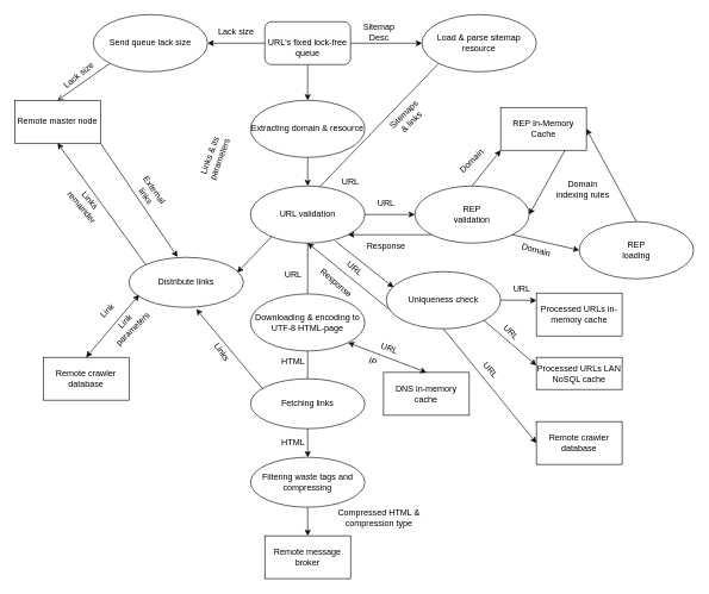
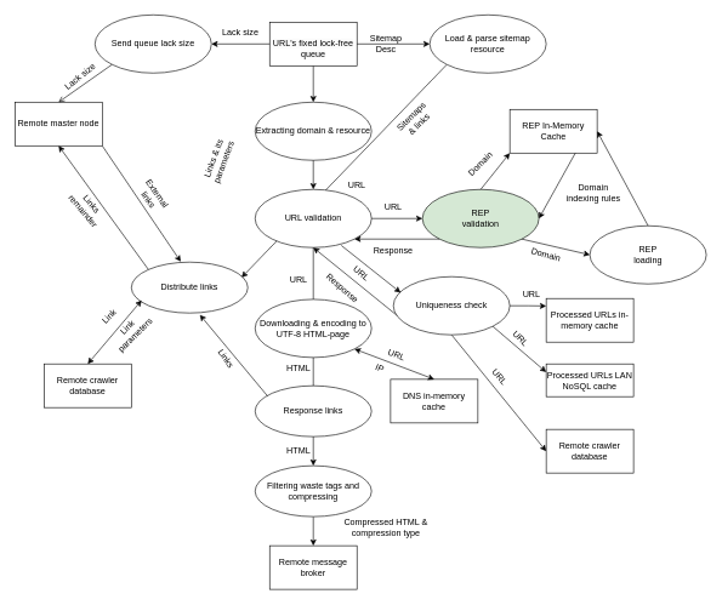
  <mxCell id="0" />
  <mxCell id="1" parent="0" />
  <mxCell id="2" value="" style="endArrow=classic;html=1;rounded=0;exitX=0;exitY=1;exitDx=0;exitDy=0;entryX=0.946;entryY=0.302;entryDx=0;entryDy=0;entryPerimeter=0;" edge="1" parent="1" source="71" target="50"><mxGeometry width="50" height="50" relative="1" as="geometry"><mxPoint x="570" y="200" as="sourcePoint" /><mxPoint x="620" y="150" as="targetPoint" /></mxGeometry></mxCell>
  <mxCell id="3" value="Extracting domain &amp;amp; resource" style="ellipse;whiteSpace=wrap;html=1;" parent="1" vertex="1"><mxGeometry x="350" y="140" width="160" height="80" as="geometry" /></mxCell>
  <mxCell id="4" value="" style="endArrow=classic;html=1;rounded=0;entryX=0.5;entryY=0;entryDx=0;entryDy=0;exitX=0.5;exitY=1;exitDx=0;exitDy=0;" parent="1" source="7" target="3" edge="1"><mxGeometry width="50" height="50" relative="1" as="geometry"><mxPoint x="410" y="100" as="sourcePoint" /><mxPoint x="420" y="50" as="targetPoint" /></mxGeometry></mxCell>
  <mxCell id="5" value="URL" style="text;html=1;strokeColor=none;fillColor=none;align=center;verticalAlign=middle;whiteSpace=wrap;rounded=0;" parent="1" vertex="1"><mxGeometry x="510" y="270" width="60" height="30" as="geometry" /></mxCell>
  <mxCell id="6" value="URL" style="text;html=1;strokeColor=none;fillColor=none;align=center;verticalAlign=middle;whiteSpace=wrap;rounded=0;" parent="1" vertex="1"><mxGeometry x="460" y="230" width="60" height="50" as="geometry" /></mxCell>
- <mxCell id="7" value="&lt;br&gt;&lt;span style=&quot;color: rgb(0, 0, 0); font-family: Helvetica; font-size: 12px; font-style: normal; font-variant-ligatures: normal; font-variant-caps: normal; font-weight: 400; letter-spacing: normal; orphans: 2; text-align: center; text-indent: 0px; text-transform: none; widows: 2; word-spacing: 0px; -webkit-text-stroke-width: 0px; background-color: rgb(251, 251, 251); text-decoration-thickness: initial; text-decoration-style: initial; text-decoration-color: initial; float: none; display: inline !important;&quot;&gt;URL's fixed lock-free queue&lt;/span&gt;" style="whiteSpace=wrap;html=1;rounded=1;" parent="1" vertex="1"><mxGeometry x="370" y="30" width="120" height="60" as="geometry" /></mxCell>
+ <mxCell id="7" value="&lt;br&gt;&lt;span style=&quot;color: rgb(0, 0, 0); font-family: Helvetica; font-size: 12px; font-style: normal; font-variant-ligatures: normal; font-variant-caps: normal; font-weight: 400; letter-spacing: normal; orphans: 2; text-align: center; text-indent: 0px; text-transform: none; widows: 2; word-spacing: 0px; -webkit-text-stroke-width: 0px; background-color: rgb(251, 251, 251); text-decoration-thickness: initial; text-decoration-style: initial; text-decoration-color: initial; float: none; display: inline !important;&quot;&gt;URL's fixed lock-free queue&lt;/span&gt;" style="rounded=0;whiteSpace=wrap;html=1;" parent="1" vertex="1"><mxGeometry x="370" y="30" width="120" height="60" as="geometry" /></mxCell>
  <mxCell id="8" value="" style="endArrow=classic;html=1;rounded=0;exitX=0.5;exitY=1;exitDx=0;exitDy=0;entryX=0.5;entryY=0;entryDx=0;entryDy=0;" parent="1" source="3" target="9" edge="1"><mxGeometry width="50" height="50" relative="1" as="geometry"><mxPoint x="510" y="350" as="sourcePoint" /><mxPoint x="430" y="260" as="targetPoint" /></mxGeometry></mxCell>
  <mxCell id="9" value="URL validation" style="ellipse;whiteSpace=wrap;html=1;" parent="1" vertex="1"><mxGeometry x="350" y="260" width="160" height="80" as="geometry" /></mxCell>
  <mxCell id="10" value="REP In-Memory Cache" style="rounded=0;whiteSpace=wrap;html=1;" parent="1" vertex="1"><mxGeometry x="700" y="150" width="120" height="60" as="geometry" /></mxCell>
- <mxCell id="11" value="REP&lt;br&gt;validation" style="ellipse;whiteSpace=wrap;html=1;" parent="1" vertex="1"><mxGeometry x="580" y="260" width="160" height="80" as="geometry" /></mxCell>
+ <mxCell id="11" value="REP&lt;br&gt;validation" style="ellipse;whiteSpace=wrap;html=1;fillColor=#d5e8d4;" parent="1" vertex="1"><mxGeometry x="580" y="260" width="160" height="80" as="geometry" /></mxCell>
  <mxCell id="12" value="" style="endArrow=classic;html=1;rounded=0;exitX=1;exitY=0.5;exitDx=0;exitDy=0;entryX=0;entryY=0.5;entryDx=0;entryDy=0;" parent="1" source="9" target="11" edge="1"><mxGeometry width="50" height="50" relative="1" as="geometry"><mxPoint x="530" y="320" as="sourcePoint" /><mxPoint x="570" y="400" as="targetPoint" /></mxGeometry></mxCell>
  <mxCell id="13" value="" style="endArrow=classic;html=1;rounded=0;exitX=0.5;exitY=0;exitDx=0;exitDy=0;entryX=0;entryY=1;entryDx=0;entryDy=0;" parent="1" source="11" target="10" edge="1"><mxGeometry width="50" height="50" relative="1" as="geometry"><mxPoint x="780" y="290" as="sourcePoint" /><mxPoint x="830" y="240" as="targetPoint" /></mxGeometry></mxCell>
  <mxCell id="14" value="Domain" style="text;html=1;strokeColor=none;fillColor=none;align=center;verticalAlign=middle;whiteSpace=wrap;rounded=0;rotation=-45;" parent="1" vertex="1"><mxGeometry x="630" y="210" width="60" height="30" as="geometry" /></mxCell>
  <mxCell id="15" value="" style="endArrow=classic;html=1;rounded=0;entryX=1;entryY=0.5;entryDx=0;entryDy=0;exitX=0.75;exitY=1;exitDx=0;exitDy=0;" parent="1" source="10" target="11" edge="1"><mxGeometry width="50" height="50" relative="1" as="geometry"><mxPoint x="940" y="360" as="sourcePoint" /><mxPoint x="990" y="310" as="targetPoint" /></mxGeometry></mxCell>
  <mxCell id="16" value="Domain indexing rules" style="text;html=1;strokeColor=none;fillColor=none;align=center;verticalAlign=middle;whiteSpace=wrap;rounded=0;" parent="1" vertex="1"><mxGeometry x="770" y="250" width="90" height="30" as="geometry" /></mxCell>
  <mxCell id="17" value="REP&lt;br&gt;loading" style="ellipse;whiteSpace=wrap;html=1;" parent="1" vertex="1"><mxGeometry x="810" y="310" width="160" height="80" as="geometry" /></mxCell>
  <mxCell id="18" value="" style="endArrow=classic;html=1;rounded=0;exitX=1;exitY=1;exitDx=0;exitDy=0;entryX=0;entryY=0.5;entryDx=0;entryDy=0;" parent="1" source="11" target="17" edge="1"><mxGeometry width="50" height="50" relative="1" as="geometry"><mxPoint x="630" y="480" as="sourcePoint" /><mxPoint x="680" y="430" as="targetPoint" /></mxGeometry></mxCell>
  <mxCell id="19" value="Domain" style="text;html=1;strokeColor=none;fillColor=none;align=center;verticalAlign=middle;whiteSpace=wrap;rounded=0;rotation=15;" parent="1" vertex="1"><mxGeometry x="720" y="335" width="60" height="30" as="geometry" /></mxCell>
  <mxCell id="20" value="" style="endArrow=classic;html=1;rounded=0;entryX=1;entryY=0.5;entryDx=0;entryDy=0;exitX=0.5;exitY=0;exitDx=0;exitDy=0;" parent="1" source="17" target="10" edge="1"><mxGeometry width="50" height="50" relative="1" as="geometry"><mxPoint x="960" y="290" as="sourcePoint" /><mxPoint x="1010" y="240" as="targetPoint" /></mxGeometry></mxCell>
  <mxCell id="21" value="" style="endArrow=classic;html=1;rounded=0;exitX=0;exitY=1;exitDx=0;exitDy=0;entryX=1;entryY=1;entryDx=0;entryDy=0;" parent="1" source="11" target="9" edge="1"><mxGeometry width="50" height="50" relative="1" as="geometry"><mxPoint x="550" y="440" as="sourcePoint" /><mxPoint x="600" y="390" as="targetPoint" /></mxGeometry></mxCell>
  <mxCell id="22" value="Response" style="text;html=1;strokeColor=none;fillColor=none;align=center;verticalAlign=middle;whiteSpace=wrap;rounded=0;" parent="1" vertex="1"><mxGeometry x="510" y="330" width="60" height="30" as="geometry" /></mxCell>
  <mxCell id="23" style="rounded=0;orthogonalLoop=1;jettySize=auto;html=1;exitX=1;exitY=1;exitDx=0;exitDy=0;entryX=0;entryY=0.25;entryDx=0;entryDy=0;" parent="1" source="26" target="30" edge="1"><mxGeometry relative="1" as="geometry"><mxPoint x="676.667" y="540" as="targetPoint" /></mxGeometry></mxCell>
  <mxCell id="24" style="rounded=0;orthogonalLoop=1;jettySize=auto;html=1;exitX=0.5;exitY=1;exitDx=0;exitDy=0;entryX=0;entryY=0.5;entryDx=0;entryDy=0;" parent="1" source="26" target="31" edge="1"><mxGeometry relative="1" as="geometry"><mxPoint x="730" y="610" as="targetPoint" /></mxGeometry></mxCell>
  <mxCell id="25" style="rounded=0;orthogonalLoop=1;jettySize=auto;html=1;exitX=0;exitY=1;exitDx=0;exitDy=0;entryX=0.5;entryY=1;entryDx=0;entryDy=0;" parent="1" source="26" target="9" edge="1"><mxGeometry relative="1" as="geometry" /></mxCell>
  <mxCell id="26" value="Uniqueness check" style="ellipse;whiteSpace=wrap;html=1;" parent="1" vertex="1"><mxGeometry x="540" y="380" width="160" height="80" as="geometry" /></mxCell>
  <mxCell id="27" value="" style="endArrow=classic;html=1;rounded=0;exitX=0.74;exitY=0.963;exitDx=0;exitDy=0;exitPerimeter=0;entryX=0.063;entryY=0.275;entryDx=0;entryDy=0;entryPerimeter=0;" parent="1" source="9" target="26" edge="1"><mxGeometry width="50" height="50" relative="1" as="geometry"><mxPoint x="670" y="320" as="sourcePoint" /><mxPoint x="720" y="270" as="targetPoint" /></mxGeometry></mxCell>
  <mxCell id="28" value="URL" style="text;html=1;strokeColor=none;fillColor=none;align=center;verticalAlign=middle;whiteSpace=wrap;rounded=0;rotation=40;" parent="1" vertex="1"><mxGeometry x="466.42" y="371.17" width="60" height="10" as="geometry" /></mxCell>
  <mxCell id="29" value="Processed URLs in-memory cache" style="rounded=0;whiteSpace=wrap;html=1;" parent="1" vertex="1"><mxGeometry x="750" y="410" width="120" height="60" as="geometry" /></mxCell>
  <mxCell id="30" value="Processed URLs LAN NoSQL cache" style="rounded=0;whiteSpace=wrap;html=1;" parent="1" vertex="1"><mxGeometry x="750" y="500" width="120" height="45" as="geometry" /></mxCell>
  <mxCell id="31" value="Remote crawler database" style="rounded=0;whiteSpace=wrap;html=1;" parent="1" vertex="1"><mxGeometry x="750" y="590" width="120" height="60" as="geometry" /></mxCell>
  <mxCell id="32" style="edgeStyle=orthogonalEdgeStyle;rounded=0;orthogonalLoop=1;jettySize=auto;html=1;entryX=0;entryY=0.172;entryDx=0;entryDy=0;entryPerimeter=0;" parent="1" source="26" target="29" edge="1"><mxGeometry relative="1" as="geometry" /></mxCell>
  <mxCell id="33" value="URL" style="text;html=1;strokeColor=none;fillColor=none;align=center;verticalAlign=middle;whiteSpace=wrap;rounded=0;" parent="1" vertex="1"><mxGeometry x="700" y="390" width="60" height="30" as="geometry" /></mxCell>
  <mxCell id="34" value="URL" style="text;html=1;strokeColor=none;fillColor=none;align=center;verticalAlign=middle;whiteSpace=wrap;rounded=0;rotation=45;" parent="1" vertex="1"><mxGeometry x="684.52" y="457.73" width="60" height="14.5" as="geometry" /></mxCell>
  <mxCell id="35" value="URL" style="text;html=1;strokeColor=none;fillColor=none;align=center;verticalAlign=middle;whiteSpace=wrap;rounded=0;rotation=50;" parent="1" vertex="1"><mxGeometry x="656.17" y="508.21" width="60" height="20" as="geometry" /></mxCell>
  <mxCell id="36" value="Response" style="text;html=1;strokeColor=none;fillColor=none;align=center;verticalAlign=middle;whiteSpace=wrap;rounded=0;rotation=41;" parent="1" vertex="1"><mxGeometry x="440" y="381.17" width="60" height="30" as="geometry" /></mxCell>
  <mxCell id="37" value="" style="endArrow=none;html=1;rounded=0;exitX=0.5;exitY=1;exitDx=0;exitDy=0;entryX=0.5;entryY=0;entryDx=0;entryDy=0;" parent="1" source="9" target="38" edge="1"><mxGeometry width="50" height="50" relative="1" as="geometry"><mxPoint x="390" y="510" as="sourcePoint" /><mxPoint x="430" y="420" as="targetPoint" /></mxGeometry></mxCell>
  <mxCell id="38" value="Downloading &amp;amp; encoding to UTF-8 HTML-page" style="ellipse;whiteSpace=wrap;html=1;" parent="1" vertex="1"><mxGeometry x="350" y="411.17" width="160" height="80" as="geometry" /></mxCell>
  <mxCell id="39" value="URL" style="text;html=1;strokeColor=none;fillColor=none;align=center;verticalAlign=middle;whiteSpace=wrap;rounded=0;" parent="1" vertex="1"><mxGeometry x="380" y="360" width="60" height="50" as="geometry" /></mxCell>
- <mxCell id="40" value="Fetching links" style="ellipse;whiteSpace=wrap;html=1;" parent="1" vertex="1"><mxGeometry x="350" y="530" width="160" height="70" as="geometry" /></mxCell>
+ <mxCell id="40" value="Response links" style="ellipse;whiteSpace=wrap;html=1;" parent="1" vertex="1"><mxGeometry x="350" y="530" width="160" height="70" as="geometry" /></mxCell>
  <mxCell id="41" value="" style="endArrow=none;html=1;rounded=0;exitX=0.5;exitY=1;exitDx=0;exitDy=0;entryX=0.5;entryY=0;entryDx=0;entryDy=0;" parent="1" source="38" target="40" edge="1"><mxGeometry width="50" height="50" relative="1" as="geometry"><mxPoint x="330" y="550" as="sourcePoint" /><mxPoint x="380" y="500" as="targetPoint" /></mxGeometry></mxCell>
  <mxCell id="42" value="" style="endArrow=classic;html=1;rounded=0;exitX=0.5;exitY=1;exitDx=0;exitDy=0;entryX=0.5;entryY=0;entryDx=0;entryDy=0;" parent="1" source="40" target="46" edge="1"><mxGeometry width="50" height="50" relative="1" as="geometry"><mxPoint x="370" y="720" as="sourcePoint" /><mxPoint x="430" y="660" as="targetPoint" /></mxGeometry></mxCell>
  <mxCell id="43" value="HTML" style="text;html=1;strokeColor=none;fillColor=none;align=center;verticalAlign=middle;whiteSpace=wrap;rounded=0;" parent="1" vertex="1"><mxGeometry x="380" y="491.17" width="60" height="30" as="geometry" /></mxCell>
  <mxCell id="44" value="HTML" style="text;html=1;strokeColor=none;fillColor=none;align=center;verticalAlign=middle;whiteSpace=wrap;rounded=0;" parent="1" vertex="1"><mxGeometry x="380" y="605" width="60" height="30" as="geometry" /></mxCell>
  <mxCell id="45" style="edgeStyle=orthogonalEdgeStyle;rounded=0;orthogonalLoop=1;jettySize=auto;html=1;exitX=0.5;exitY=1;exitDx=0;exitDy=0;" parent="1" source="46" target="47" edge="1"><mxGeometry relative="1" as="geometry" /></mxCell>
  <mxCell id="46" value="Filtering waste tags and compressing" style="ellipse;whiteSpace=wrap;html=1;" parent="1" vertex="1"><mxGeometry x="350" y="640" width="160" height="70" as="geometry" /></mxCell>
  <mxCell id="47" value="Remote message broker" style="rounded=0;whiteSpace=wrap;html=1;" parent="1" vertex="1"><mxGeometry x="370" y="750" width="120" height="60" as="geometry" /></mxCell>
  <mxCell id="48" value="Compressed HTML &amp;amp; compression type" style="text;html=1;strokeColor=none;fillColor=none;align=center;verticalAlign=middle;whiteSpace=wrap;rounded=0;" parent="1" vertex="1"><mxGeometry x="460" y="710" width="140" height="30" as="geometry" /></mxCell>
  <mxCell id="49" value="" style="endArrow=classic;html=1;rounded=0;exitX=0.107;exitY=0.203;exitDx=0;exitDy=0;entryX=0.588;entryY=1.035;entryDx=0;entryDy=0;exitPerimeter=0;entryPerimeter=0;" parent="1" source="40" target="50" edge="1"><mxGeometry width="50" height="50" relative="1" as="geometry"><mxPoint x="290" y="520" as="sourcePoint" /><mxPoint x="340" y="470" as="targetPoint" /></mxGeometry></mxCell>
  <mxCell id="50" value="Distribute links" style="ellipse;whiteSpace=wrap;html=1;" parent="1" vertex="1"><mxGeometry x="180" y="360" width="160" height="70" as="geometry" /></mxCell>
  <mxCell id="51" value="Links" style="text;html=1;strokeColor=none;fillColor=none;align=center;verticalAlign=middle;whiteSpace=wrap;rounded=0;rotation=55;" parent="1" vertex="1"><mxGeometry x="280" y="478.21" width="60" height="30" as="geometry" /></mxCell>
  <mxCell id="52" value="Links &amp;amp; its parameters" style="text;html=1;strokeColor=none;fillColor=none;align=center;verticalAlign=middle;whiteSpace=wrap;rounded=0;rotation=-70;" parent="1" vertex="1"><mxGeometry y="210" width="60" height="20" as="geometry" x="270" /></mxCell>
  <mxCell id="53" value="Remote master node" style="rounded=0;whiteSpace=wrap;html=1;" parent="1" vertex="1"><mxGeometry x="20" y="140" width="120" height="60" as="geometry" /></mxCell>
  <mxCell id="54" value="" style="endArrow=classic;html=1;rounded=0;entryX=0.5;entryY=1;entryDx=0;entryDy=0;exitX=0;exitY=0;exitDx=0;exitDy=0;" parent="1" source="50" target="53" edge="1"><mxGeometry width="50" height="50" relative="1" as="geometry"><mxPoint x="214" y="365" as="sourcePoint" /><mxPoint x="150" y="490" as="targetPoint" /></mxGeometry></mxCell>
  <mxCell id="55" value="Links&lt;br&gt;remainder" style="text;html=1;strokeColor=none;fillColor=none;align=center;verticalAlign=middle;whiteSpace=wrap;rounded=0;rotation=50;" parent="1" vertex="1"><mxGeometry x="90" y="270" width="60" height="30" as="geometry" /></mxCell>
  <mxCell id="56" value="" style="endArrow=classic;html=1;rounded=0;exitX=1;exitY=1;exitDx=0;exitDy=0;entryX=0.424;entryY=-0.009;entryDx=0;entryDy=0;entryPerimeter=0;" parent="1" source="53" target="50" edge="1"><mxGeometry width="50" height="50" relative="1" as="geometry"><mxPoint x="200" y="250" as="sourcePoint" /><mxPoint x="310" y="-20" as="targetPoint" /></mxGeometry></mxCell>
  <mxCell id="57" value="External links" style="text;html=1;strokeColor=none;fillColor=none;align=center;verticalAlign=middle;whiteSpace=wrap;rounded=0;rotation=55;" parent="1" vertex="1"><mxGeometry x="180" y="260" width="60" height="20" as="geometry" /></mxCell>
  <mxCell id="58" value="Remote crawler database" style="rounded=0;whiteSpace=wrap;html=1;" parent="1" vertex="1"><mxGeometry x="60" y="500" width="120" height="60" as="geometry" /></mxCell>
  <mxCell id="59" value="" style="endArrow=classic;startArrow=classic;html=1;rounded=0;entryX=0.088;entryY=0.75;entryDx=0;entryDy=0;entryPerimeter=0;exitX=0.5;exitY=0;exitDx=0;exitDy=0;" parent="1" source="58" target="50" edge="1"><mxGeometry width="50" height="50" relative="1" as="geometry"><mxPoint x="80" y="480" as="sourcePoint" /><mxPoint x="130" y="430" as="targetPoint" /></mxGeometry></mxCell>
  <mxCell id="60" value="Link" style="text;html=1;strokeColor=none;fillColor=none;align=center;verticalAlign=middle;whiteSpace=wrap;rounded=0;rotation=-45;" parent="1" vertex="1"><mxGeometry x="130" y="425" width="40" height="20" as="geometry" /></mxCell>
  <mxCell id="61" value="Link parameters" style="text;html=1;strokeColor=none;fillColor=none;align=center;verticalAlign=middle;whiteSpace=wrap;rounded=0;rotation=-45;" parent="1" vertex="1"><mxGeometry x="160" y="445" width="40" height="20" as="geometry" /></mxCell>
  <mxCell id="62" value="DNS in-memory cache" style="rounded=0;whiteSpace=wrap;html=1;" parent="1" vertex="1"><mxGeometry x="536.17" y="521.17" width="120" height="60" as="geometry" /></mxCell>
  <mxCell id="63" value="" style="endArrow=classic;startArrow=classic;html=1;rounded=0;entryX=1;entryY=1;entryDx=0;entryDy=0;exitX=0.5;exitY=0;exitDx=0;exitDy=0;" parent="1" source="62" target="38" edge="1"><mxGeometry width="50" height="50" relative="1" as="geometry"><mxPoint y="660" as="sourcePoint" x="270" /><mxPoint x="320" y="610" as="targetPoint" /></mxGeometry></mxCell>
  <mxCell id="64" value="URL" style="text;html=1;strokeColor=none;fillColor=none;align=center;verticalAlign=middle;whiteSpace=wrap;rounded=0;rotation=22;" parent="1" vertex="1"><mxGeometry x="526.42" y="478.21" width="36.79" height="20" as="geometry" /></mxCell>
  <mxCell id="65" value="IP" style="text;html=1;strokeColor=none;fillColor=none;align=center;verticalAlign=middle;whiteSpace=wrap;rounded=0;rotation=22;" parent="1" vertex="1"><mxGeometry x="503.21" y="496.17" width="36.79" height="20" as="geometry" /></mxCell>
  <mxCell id="66" value="Send queue lack size" style="ellipse;whiteSpace=wrap;html=1;" parent="1" vertex="1"><mxGeometry x="130" y="20" width="160" height="80" as="geometry" /></mxCell>
  <mxCell id="67" value="Lack size" style="text;html=1;strokeColor=none;fillColor=none;align=center;verticalAlign=middle;whiteSpace=wrap;rounded=0;" parent="1" vertex="1"><mxGeometry x="300" y="30" width="60" height="30" as="geometry" /></mxCell>
  <mxCell id="68" value="" style="endArrow=classic;html=1;rounded=0;exitX=0;exitY=0.5;exitDx=0;exitDy=0;entryX=1;entryY=0.5;entryDx=0;entryDy=0;" parent="1" source="7" target="66" edge="1"><mxGeometry width="50" height="50" relative="1" as="geometry"><mxPoint x="250" y="210" as="sourcePoint" /><mxPoint x="300" y="160" as="targetPoint" /></mxGeometry></mxCell>
  <mxCell id="69" value="" style="endArrow=open;html=1;rounded=0;exitX=0;exitY=1;exitDx=0;exitDy=0;entryX=0.5;entryY=0;entryDx=0;entryDy=0;" parent="1" source="66" target="53" edge="1"><mxGeometry width="50" height="50" relative="1" as="geometry"><mxPoint x="230" y="200" as="sourcePoint" /><mxPoint x="280" y="150" as="targetPoint" /></mxGeometry></mxCell>
  <mxCell id="70" value="Lack size" style="text;html=1;strokeColor=none;fillColor=none;align=center;verticalAlign=middle;whiteSpace=wrap;rounded=0;rotation=321;" parent="1" vertex="1"><mxGeometry x="80" y="90" width="60" height="30" as="geometry" /></mxCell>
  <mxCell id="71" value="Load &amp;amp; parse sitemap resource" style="ellipse;whiteSpace=wrap;html=1;" vertex="1" parent="1"><mxGeometry x="590" y="20" width="160" height="80" as="geometry" /></mxCell>
  <mxCell id="72" value="" style="endArrow=classic;html=1;rounded=0;exitX=1;exitY=0.5;exitDx=0;exitDy=0;entryX=0;entryY=0.5;entryDx=0;entryDy=0;" edge="1" parent="1" source="7" target="71"><mxGeometry width="50" height="50" relative="1" as="geometry"><mxPoint x="650" y="150" as="sourcePoint" /><mxPoint x="700" y="100" as="targetPoint" /></mxGeometry></mxCell>
- <mxCell id="73" value="Sitemap Desc" style="text;html=1;strokeColor=none;fillColor=none;align=center;verticalAlign=middle;whiteSpace=wrap;rounded=0;" vertex="1" parent="1"><mxGeometry x="500" y="30" width="60" height="30" as="geometry" /></mxCell>
+ <mxCell id="73" value="Sitemap Desc" style="text;html=1;strokeColor=none;fillColor=none;align=center;verticalAlign=middle;whiteSpace=wrap;rounded=0;" vertex="1" parent="1"><mxGeometry x="500" y="45" width="60" height="30" as="geometry" /></mxCell>
  <mxCell id="74" value="Sitemaps &amp;amp; links" style="text;html=1;strokeColor=none;fillColor=none;align=center;verticalAlign=middle;whiteSpace=wrap;rounded=0;rotation=-45;" vertex="1" parent="1"><mxGeometry x="540" y="150" width="60" height="30" as="geometry" /></mxCell>
